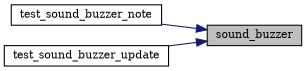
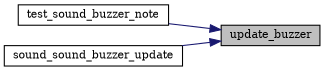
  digraph {
    fontname="DejaVu Serif"
    rankdir=RL
    node [color=black fillcolor=white fontname="DejaVu Serif" fontsize=10 shape=record style=filled]
    edge [color=midnightblue dir=back fontname="DejaVu Serif" fontsize=10 labelfontname=Helvetica labelfontsize=10 style=solid]
-   n1 [fillcolor=grey75 fontcolor=black height=0.2 label=sound_buzzer width=0.4]
+   n1 [fillcolor=grey75 fontcolor=black height=0.2 label=update_buzzer width=0.4]
    n2 [height=0.2 label=test_sound_buzzer_note width=0.4]
-   n3 [height=0.2 label=test_sound_buzzer_update width=0.4]
+   n3 [height=0.2 label=sound_sound_buzzer_update width=0.4]
    n1 -> n2
    n1 -> n3
  }
